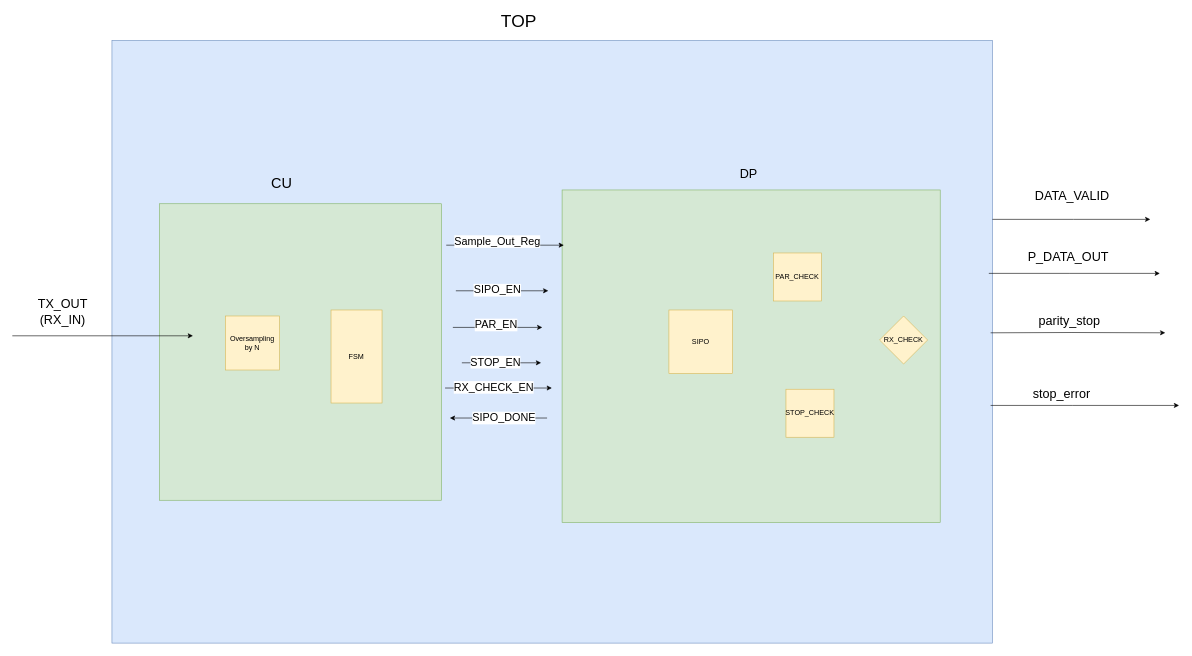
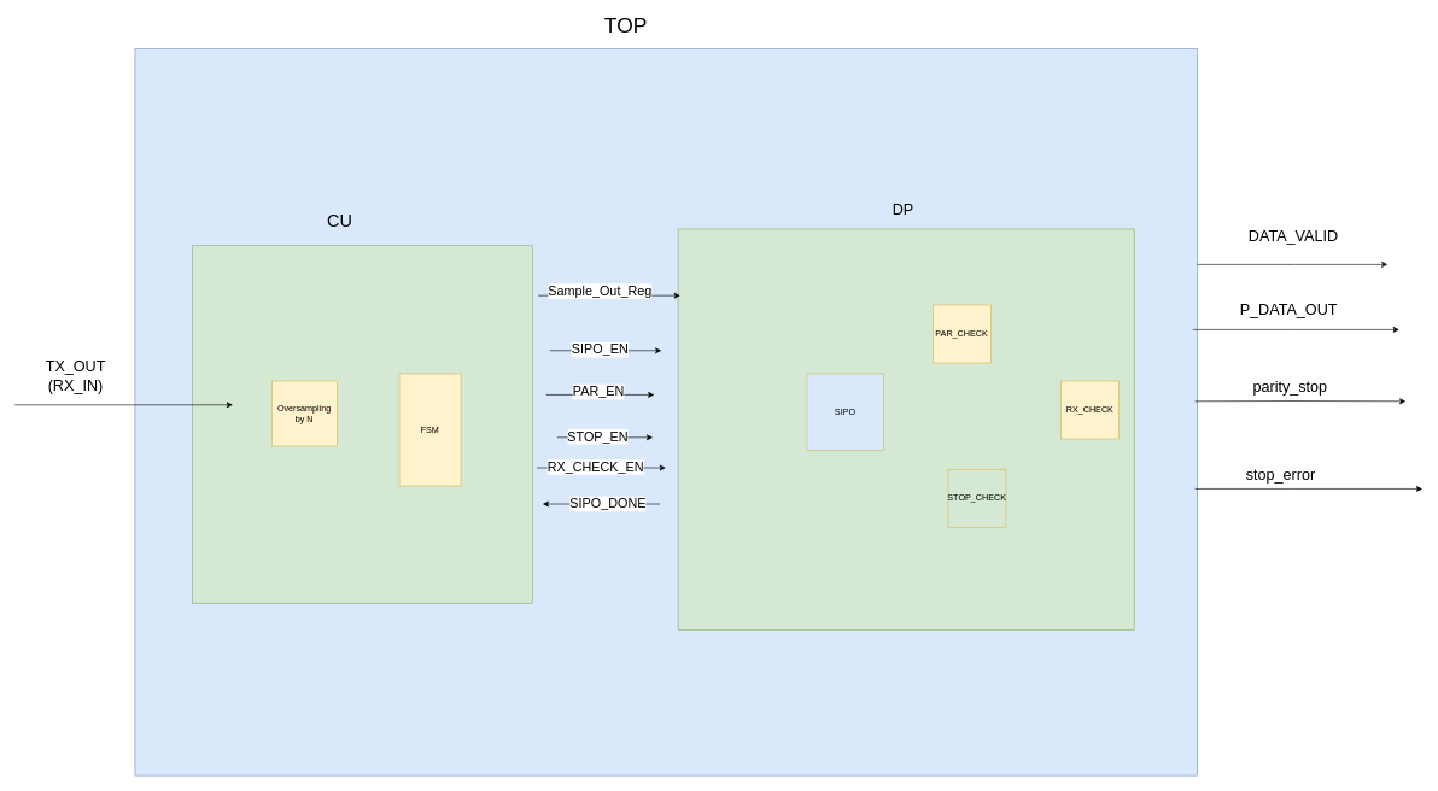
  <mxCell id="0" />
  <mxCell id="1" parent="0" />
  <mxCell id="2" value="" style="rounded=0;whiteSpace=wrap;html=1;fillColor=#dae8fc;strokeColor=#6c8ebf;" vertex="1" parent="1"><mxGeometry x="186" y="67" width="1467" height="1004" as="geometry" /></mxCell>
  <mxCell id="3" value="" style="rounded=0;whiteSpace=wrap;html=1;fillColor=#d5e8d4;strokeColor=#82b366;" vertex="1" parent="1"><mxGeometry x="936" y="316" width="630" height="554" as="geometry" /></mxCell>
  <mxCell id="4" value="" style="rounded=0;whiteSpace=wrap;html=1;fillColor=#d5e8d4;strokeColor=#82b366;" vertex="1" parent="1"><mxGeometry x="265" y="339" width="470" height="494" as="geometry" /></mxCell>
  <mxCell id="5" value="Oversampling by N" style="whiteSpace=wrap;html=1;aspect=fixed;fillColor=#fff2cc;strokeColor=#d6b656;" vertex="1" parent="1"><mxGeometry x="375" y="526" width="90" height="90" as="geometry" /></mxCell>
  <mxCell id="6" value="TX_OUT (RX_IN)" style="text;html=1;strokeColor=none;fillColor=none;align=center;verticalAlign=middle;whiteSpace=wrap;rounded=0;strokeWidth=1;fontSize=21;" vertex="1" parent="1"><mxGeometry x="74" y="504" width="60" height="30" as="geometry" /></mxCell>
  <mxCell id="7" value="FSM" style="whiteSpace=wrap;html=1;aspect=fixed;fillColor=#fff2cc;strokeColor=#d6b656;" vertex="1" parent="1"><mxGeometry x="551" y="516" width="85" height="155" as="geometry" /></mxCell>
- <mxCell id="8" value="SIPO" style="whiteSpace=wrap;html=1;aspect=fixed;fillColor=#fff2cc;strokeColor=#d6b656;" vertex="1" parent="1"><mxGeometry x="1114" y="516" width="106" height="106" as="geometry" /></mxCell>
+ <mxCell id="8" value="SIPO" style="whiteSpace=wrap;html=1;aspect=fixed;fillColor=#dae8fc;strokeColor=#d6b656;" vertex="1" parent="1"><mxGeometry x="1114" y="516" width="106" height="106" as="geometry" /></mxCell>
  <mxCell id="9" value="PAR_CHECK" style="whiteSpace=wrap;html=1;aspect=fixed;fillColor=#fff2cc;strokeColor=#d6b656;" vertex="1" parent="1"><mxGeometry x="1288" y="421" width="80" height="80" as="geometry" /></mxCell>
- <mxCell id="10" value="STOP_CHECK" style="whiteSpace=wrap;html=1;aspect=fixed;fillColor=#fff2cc;strokeColor=#d6b656;" vertex="1" parent="1"><mxGeometry x="1309" y="648" width="80" height="80" as="geometry" /></mxCell>
- <mxCell id="11" value="RX_CHECK" style="rhombus;whiteSpace=wrap;html=1;aspect=fixed;fillColor=#fff2cc;strokeColor=#d6b656;" vertex="1" parent="1"><mxGeometry x="1465" y="526" width="80" height="80" as="geometry" /></mxCell>
+ <mxCell id="10" value="STOP_CHECK" style="whiteSpace=wrap;html=1;aspect=fixed;fillColor=#d5e8d4;strokeColor=#d6b656;" vertex="1" parent="1"><mxGeometry x="1309" y="648" width="80" height="80" as="geometry" /></mxCell>
+ <mxCell id="11" value="RX_CHECK" style="whiteSpace=wrap;html=1;aspect=fixed;fillColor=#fff2cc;strokeColor=#d6b656;" vertex="1" parent="1"><mxGeometry x="1465" y="526" width="80" height="80" as="geometry" /></mxCell>
  <mxCell id="12" value="" style="endArrow=classic;html=1;rounded=0;" edge="1" parent="1"><mxGeometry width="50" height="50" relative="1" as="geometry"><mxPoint x="20" y="559" as="sourcePoint" /><mxPoint x="321" y="559" as="targetPoint" /><Array as="points"><mxPoint x="281" y="559" /></Array></mxGeometry></mxCell>
  <mxCell id="13" value="" style="endArrow=classic;html=1;rounded=0;" edge="1" parent="1"><mxGeometry width="50" height="50" relative="1" as="geometry"><mxPoint x="759" y="484" as="sourcePoint" /><mxPoint x="913" y="484" as="targetPoint" /></mxGeometry></mxCell>
  <mxCell id="14" value="SIPO_EN" style="edgeLabel;html=1;align=center;verticalAlign=middle;resizable=0;points=[];fontSize=18;" vertex="1" connectable="0" parent="13"><mxGeometry x="-0.358" y="5" relative="1" as="geometry"><mxPoint x="19" y="3" as="offset" /></mxGeometry></mxCell>
  <mxCell id="15" value="" style="endArrow=classic;html=1;rounded=0;" edge="1" parent="1"><mxGeometry width="50" height="50" relative="1" as="geometry"><mxPoint x="754" y="545" as="sourcePoint" /><mxPoint x="903" y="545" as="targetPoint" /></mxGeometry></mxCell>
  <mxCell id="16" value="PAR_EN" style="edgeLabel;html=1;align=center;verticalAlign=middle;resizable=0;points=[];fontSize=18;" vertex="1" connectable="0" parent="15"><mxGeometry x="-0.048" y="-6" relative="1" as="geometry"><mxPoint y="-11" as="offset" /></mxGeometry></mxCell>
  <mxCell id="17" value="" style="endArrow=classic;html=1;rounded=0;" edge="1" parent="1"><mxGeometry width="50" height="50" relative="1" as="geometry"><mxPoint x="769" y="604" as="sourcePoint" /><mxPoint x="901" y="604" as="targetPoint" /></mxGeometry></mxCell>
  <mxCell id="18" value="STOP_EN" style="edgeLabel;html=1;align=center;verticalAlign=middle;resizable=0;points=[];fontSize=18;" vertex="1" connectable="0" parent="17"><mxGeometry x="-0.217" y="-1" relative="1" as="geometry"><mxPoint x="3" y="-3" as="offset" /></mxGeometry></mxCell>
  <mxCell id="19" value="" style="endArrow=classic;html=1;rounded=0;" edge="1" parent="1"><mxGeometry width="50" height="50" relative="1" as="geometry"><mxPoint x="741" y="646" as="sourcePoint" /><mxPoint x="919" y="646" as="targetPoint" /></mxGeometry></mxCell>
  <mxCell id="20" value="RX_CHECK_EN" style="edgeLabel;html=1;align=center;verticalAlign=middle;resizable=0;points=[];fontSize=18;" vertex="1" connectable="0" parent="19"><mxGeometry x="-0.527" y="5" relative="1" as="geometry"><mxPoint x="38" y="3" as="offset" /></mxGeometry></mxCell>
  <mxCell id="21" value="" style="endArrow=classic;html=1;rounded=0;" edge="1" parent="1"><mxGeometry width="50" height="50" relative="1" as="geometry"><mxPoint x="911" y="696" as="sourcePoint" /><mxPoint x="749" y="696" as="targetPoint" /></mxGeometry></mxCell>
  <mxCell id="22" value="SIPO_DONE" style="edgeLabel;html=1;align=center;verticalAlign=middle;resizable=0;points=[];fontSize=18;" vertex="1" connectable="0" parent="21"><mxGeometry x="-0.088" y="-1" relative="1" as="geometry"><mxPoint x="1" as="offset" /></mxGeometry></mxCell>
  <mxCell id="23" value="" style="endArrow=classic;html=1;rounded=0;" edge="1" parent="1"><mxGeometry width="50" height="50" relative="1" as="geometry"><mxPoint x="1653" y="365" as="sourcePoint" /><mxPoint x="1916" y="365" as="targetPoint" /><Array as="points"><mxPoint x="1788" y="365" /></Array></mxGeometry></mxCell>
  <mxCell id="24" value="" style="endArrow=classic;html=1;rounded=0;" edge="1" parent="1"><mxGeometry width="50" height="50" relative="1" as="geometry"><mxPoint x="1647" y="455" as="sourcePoint" /><mxPoint x="1932" y="455" as="targetPoint" /><Array as="points"><mxPoint x="1782" y="455" /></Array></mxGeometry></mxCell>
  <mxCell id="25" value="" style="endArrow=classic;html=1;rounded=0;" edge="1" parent="1"><mxGeometry width="50" height="50" relative="1" as="geometry"><mxPoint x="1650" y="554" as="sourcePoint" /><mxPoint x="1941" y="554" as="targetPoint" /><Array as="points"><mxPoint x="1784" y="553.5" /></Array></mxGeometry></mxCell>
  <mxCell id="26" value="" style="endArrow=classic;html=1;rounded=0;" edge="1" parent="1"><mxGeometry width="50" height="50" relative="1" as="geometry"><mxPoint x="1650" y="675" as="sourcePoint" /><mxPoint x="1964" y="675" as="targetPoint" /><Array as="points"><mxPoint x="1786" y="675" /></Array></mxGeometry></mxCell>
  <mxCell id="27" value="DATA_VALID" style="text;html=1;strokeColor=none;fillColor=none;align=center;verticalAlign=middle;whiteSpace=wrap;rounded=0;fontSize=21;" vertex="1" parent="1"><mxGeometry x="1756" y="311" width="60" height="30" as="geometry" /></mxCell>
  <mxCell id="28" value="P_DATA_OUT" style="text;html=1;align=center;verticalAlign=middle;resizable=0;points=[];autosize=1;strokeColor=none;fillColor=none;fontSize=21;" vertex="1" parent="1"><mxGeometry x="1702" y="408" width="153" height="37" as="geometry" /></mxCell>
  <mxCell id="29" value="parity_stop" style="text;html=1;align=center;verticalAlign=middle;resizable=0;points=[];autosize=1;strokeColor=none;fillColor=none;fontSize=21;" vertex="1" parent="1"><mxGeometry x="1718" y="514" width="125" height="37" as="geometry" /></mxCell>
  <mxCell id="30" value="stop_error" style="text;html=1;align=center;verticalAlign=middle;resizable=0;points=[];autosize=1;strokeColor=none;fillColor=none;fontSize=21;" vertex="1" parent="1"><mxGeometry x="1711" y="636" width="114" height="37" as="geometry" /></mxCell>
  <mxCell id="31" value="TOP" style="text;html=1;strokeColor=none;fillColor=none;align=center;verticalAlign=middle;whiteSpace=wrap;rounded=0;fontSize=29;" vertex="1" parent="1"><mxGeometry x="834" y="20" width="60" height="30" as="geometry" /></mxCell>
  <mxCell id="32" value="CU" style="text;html=1;strokeColor=none;fillColor=none;align=center;verticalAlign=middle;whiteSpace=wrap;rounded=0;fontSize=24;" vertex="1" parent="1"><mxGeometry x="439" y="291" width="60" height="30" as="geometry" /></mxCell>
  <mxCell id="33" value="DP" style="text;html=1;strokeColor=none;fillColor=none;align=center;verticalAlign=middle;whiteSpace=wrap;rounded=0;fontSize=21;" vertex="1" parent="1"><mxGeometry x="1217" y="273" width="60" height="30" as="geometry" /></mxCell>
  <mxCell id="34" value="" style="endArrow=classic;html=1;rounded=0;" edge="1" parent="1"><mxGeometry width="50" height="50" relative="1" as="geometry"><mxPoint x="743" y="408" as="sourcePoint" /><mxPoint x="939" y="408" as="targetPoint" /></mxGeometry></mxCell>
  <mxCell id="35" value="Sample_Out_Reg" style="edgeLabel;html=1;align=center;verticalAlign=middle;resizable=0;points=[];fontSize=18;" vertex="1" connectable="0" parent="34"><mxGeometry x="-0.143" y="4" relative="1" as="geometry"><mxPoint y="-3" as="offset" /></mxGeometry></mxCell>
